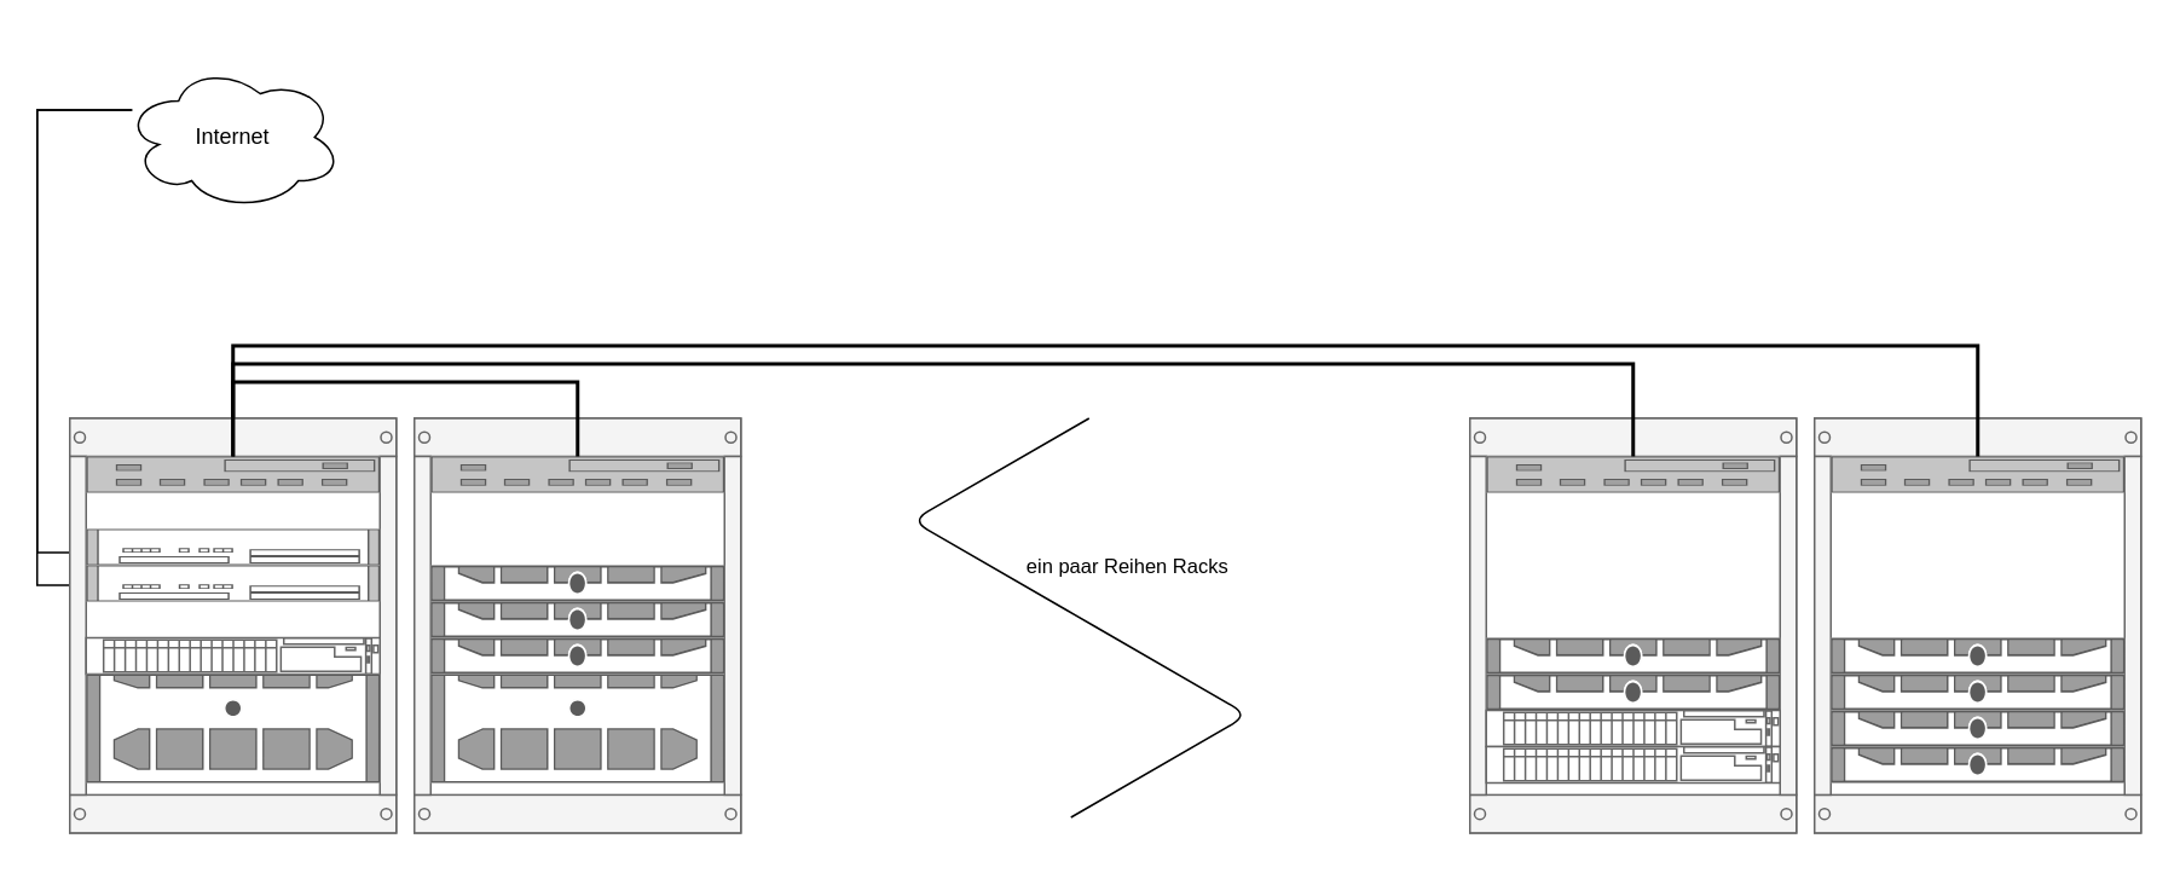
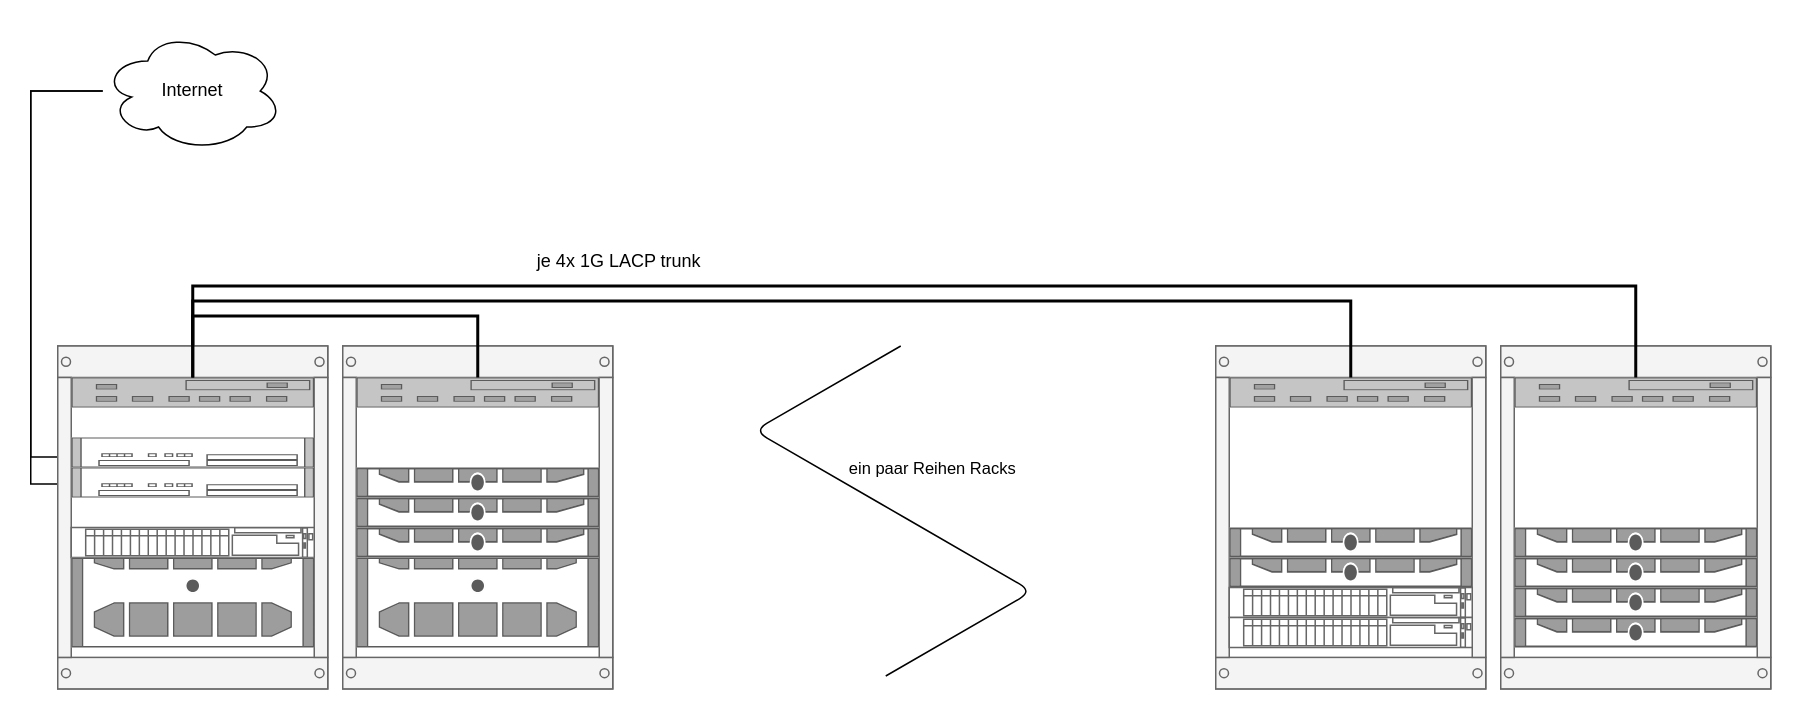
  <mxCell id="0" />
  <mxCell id="1" parent="0" />
  <mxCell id="2" style="edgeStyle=orthogonalEdgeStyle;rounded=0;orthogonalLoop=1;jettySize=auto;html=1;entryX=0.574;entryY=0.65;entryDx=0;entryDy=0;entryPerimeter=0;" edge="1" parent="1" source="4" target="21"><mxGeometry relative="1" as="geometry"><Array as="points"><mxPoint x="20" y="60" /><mxPoint x="20" y="304" /></Array></mxGeometry></mxCell>
  <mxCell id="3" style="edgeStyle=orthogonalEdgeStyle;rounded=0;orthogonalLoop=1;jettySize=auto;html=1;entryX=0.469;entryY=0.55;entryDx=0;entryDy=0;entryPerimeter=0;" edge="1" parent="1" source="4" target="22"><mxGeometry relative="1" as="geometry"><Array as="points"><mxPoint x="20" y="60" /><mxPoint x="20" y="322" /></Array></mxGeometry></mxCell>
- <mxCell id="4" value="Internet" style="ellipse;shape=cloud;whiteSpace=wrap;html=1;" parent="1" vertex="1"><mxGeometry x="68" y="35" width="120" height="80" as="geometry" /></mxCell>
+ <mxCell id="4" value="Internet" style="ellipse;shape=cloud;whiteSpace=wrap;html=1;" parent="1" vertex="1"><mxGeometry x="68" y="20" width="120" height="80" as="geometry" /></mxCell>
  <mxCell id="5" value="Backup" style="text;html=1;strokeColor=none;fillColor=none;align=center;verticalAlign=middle;whiteSpace=wrap;rounded=0;" parent="1" vertex="1"><mxGeometry x="852" y="320" width="40" height="20" as="geometry" /></mxCell>
  <mxCell id="6" value="" style="strokeColor=#666666;html=1;verticalLabelPosition=bottom;labelBackgroundColor=#ffffff;verticalAlign=top;outlineConnect=0;shadow=0;dashed=0;shape=mxgraph.rackGeneral.container;fillColor2=#f4f4f4;container=1;collapsible=0;childLayout=rack;allowGaps=1;marginLeft=9;marginRight=9;marginTop=21;marginBottom=22;textColor=#666666;numDisp=off;" vertex="1" parent="1"><mxGeometry x="810" y="230" width="180" height="228.6" as="geometry" /></mxCell>
  <mxCell id="7" value="" style="strokeColor=#666666;html=1;labelPosition=right;align=left;spacingLeft=15;shadow=0;dashed=0;outlineConnect=0;shape=mxgraph.rack.general.switches_2;" vertex="1" parent="6"><mxGeometry x="9" y="21" width="162" height="20" as="geometry" /></mxCell>
  <mxCell id="8" value="" style="strokeColor=#666666;html=1;labelPosition=right;align=left;spacingLeft=15;shadow=0;dashed=0;outlineConnect=0;shape=mxgraph.rack.dell.dell_poweredge_1u;" vertex="1" parent="6"><mxGeometry x="9" y="121" width="162" height="20" as="geometry" /></mxCell>
  <mxCell id="9" value="" style="strokeColor=#666666;html=1;labelPosition=right;align=left;spacingLeft=15;shadow=0;dashed=0;outlineConnect=0;shape=mxgraph.rack.dell.dell_poweredge_1u;" vertex="1" parent="6"><mxGeometry x="9" y="141" width="162" height="20" as="geometry" /></mxCell>
  <mxCell id="10" value="" style="strokeColor=#666666;html=1;labelPosition=right;align=left;spacingLeft=15;shadow=0;dashed=0;outlineConnect=0;shape=mxgraph.rack.dell.poweredge_r740;" parent="6" vertex="1"><mxGeometry x="9" y="161" width="162" height="20" as="geometry" /></mxCell>
  <mxCell id="11" value="" style="strokeColor=#666666;html=1;labelPosition=right;align=left;spacingLeft=15;shadow=0;dashed=0;outlineConnect=0;shape=mxgraph.rack.dell.poweredge_r740;" parent="6" vertex="1"><mxGeometry x="9" y="181" width="162" height="20" as="geometry" /></mxCell>
  <mxCell id="12" value="" style="strokeColor=#666666;html=1;verticalLabelPosition=bottom;labelBackgroundColor=#ffffff;verticalAlign=top;outlineConnect=0;shadow=0;dashed=0;shape=mxgraph.rackGeneral.container;fillColor2=#f4f4f4;container=1;collapsible=0;childLayout=rack;allowGaps=1;marginLeft=9;marginRight=9;marginTop=21;marginBottom=22;textColor=#666666;numDisp=off;" vertex="1" parent="1"><mxGeometry x="1000" y="230" width="180" height="228.6" as="geometry" /></mxCell>
  <mxCell id="13" value="" style="strokeColor=#666666;html=1;labelPosition=right;align=left;spacingLeft=15;shadow=0;dashed=0;outlineConnect=0;shape=mxgraph.rack.general.switches_2;" vertex="1" parent="12"><mxGeometry x="9" y="21" width="162" height="20" as="geometry" /></mxCell>
  <mxCell id="14" value="" style="strokeColor=#666666;html=1;labelPosition=right;align=left;spacingLeft=15;shadow=0;dashed=0;outlineConnect=0;shape=mxgraph.rack.dell.dell_poweredge_1u;" vertex="1" parent="12"><mxGeometry x="9" y="121" width="162" height="20" as="geometry" /></mxCell>
  <mxCell id="15" value="" style="strokeColor=#666666;html=1;labelPosition=right;align=left;spacingLeft=15;shadow=0;dashed=0;outlineConnect=0;shape=mxgraph.rack.dell.dell_poweredge_1u;" parent="12" vertex="1"><mxGeometry x="9" y="161" width="162" height="20" as="geometry" /></mxCell>
  <mxCell id="16" value="" style="strokeColor=#666666;html=1;labelPosition=right;align=left;spacingLeft=15;shadow=0;dashed=0;outlineConnect=0;shape=mxgraph.rack.dell.dell_poweredge_1u;" vertex="1" parent="12"><mxGeometry x="9" y="181" width="162" height="20" as="geometry" /></mxCell>
  <mxCell id="17" value="" style="strokeColor=#666666;html=1;labelPosition=right;align=left;spacingLeft=15;shadow=0;dashed=0;outlineConnect=0;shape=mxgraph.rack.dell.dell_poweredge_1u;" vertex="1" parent="12"><mxGeometry x="9" y="141" width="162" height="20" as="geometry" /></mxCell>
  <mxCell id="18" style="edgeStyle=orthogonalEdgeStyle;rounded=0;orthogonalLoop=1;jettySize=auto;html=1;strokeWidth=2;endArrow=none;endFill=0;" edge="1" parent="1" source="19" target="7"><mxGeometry relative="1" as="geometry"><Array as="points"><mxPoint x="128" y="200" /><mxPoint x="900" y="200" /></Array></mxGeometry></mxCell>
  <mxCell id="19" value="" style="strokeColor=#666666;html=1;verticalLabelPosition=bottom;labelBackgroundColor=#ffffff;verticalAlign=top;outlineConnect=0;shadow=0;dashed=0;shape=mxgraph.rackGeneral.container;fillColor2=#f4f4f4;container=1;collapsible=0;childLayout=rack;allowGaps=1;marginLeft=9;marginRight=9;marginTop=21;marginBottom=22;textColor=#666666;numDisp=off;" vertex="1" parent="1"><mxGeometry x="38" y="230" width="180" height="228.6" as="geometry" /></mxCell>
  <mxCell id="20" value="" style="strokeColor=#666666;html=1;labelPosition=right;align=left;spacingLeft=15;shadow=0;dashed=0;outlineConnect=0;shape=mxgraph.rack.general.switches_2;" vertex="1" parent="19"><mxGeometry x="9" y="21" width="162" height="20" as="geometry" /></mxCell>
  <mxCell id="21" value="" style="shape=mxgraph.rack.cisco.cisco_asr_1002_router;html=1;labelPosition=right;align=left;spacingLeft=15;dashed=0;shadow=0;fillColor=#ffffff;" vertex="1" parent="19"><mxGeometry x="9" y="61" width="162" height="20" as="geometry" /></mxCell>
  <mxCell id="22" value="" style="shape=mxgraph.rack.cisco.cisco_asr_1002_router;html=1;labelPosition=right;align=left;spacingLeft=15;dashed=0;shadow=0;fillColor=#ffffff;" vertex="1" parent="19"><mxGeometry x="9" y="81" width="162" height="20" as="geometry" /></mxCell>
  <mxCell id="23" value="" style="strokeColor=#666666;html=1;labelPosition=right;align=left;spacingLeft=15;shadow=0;dashed=0;outlineConnect=0;shape=mxgraph.rack.dell.poweredge_r740;" parent="19" vertex="1"><mxGeometry x="9" y="121" width="162" height="20" as="geometry" /></mxCell>
  <mxCell id="24" value="" style="strokeColor=#666666;html=1;labelPosition=right;align=left;spacingLeft=15;shadow=0;dashed=0;outlineConnect=0;shape=mxgraph.rack.dell.dell_poweredge_4u;" parent="19" vertex="1"><mxGeometry x="9" y="141" width="162" height="60" as="geometry" /></mxCell>
  <mxCell id="25" value="" style="strokeColor=#666666;html=1;verticalLabelPosition=bottom;labelBackgroundColor=#ffffff;verticalAlign=top;outlineConnect=0;shadow=0;dashed=0;shape=mxgraph.rackGeneral.container;fillColor2=#f4f4f4;container=1;collapsible=0;childLayout=rack;allowGaps=1;marginLeft=9;marginRight=9;marginTop=21;marginBottom=22;textColor=#666666;numDisp=off;" vertex="1" parent="1"><mxGeometry x="228" y="230" width="180" height="228.6" as="geometry" /></mxCell>
  <mxCell id="26" value="" style="strokeColor=#666666;html=1;labelPosition=right;align=left;spacingLeft=15;shadow=0;dashed=0;outlineConnect=0;shape=mxgraph.rack.general.switches_2;" vertex="1" parent="25"><mxGeometry x="9" y="21" width="162" height="20" as="geometry" /></mxCell>
  <mxCell id="27" value="" style="strokeColor=#666666;html=1;labelPosition=right;align=left;spacingLeft=15;shadow=0;dashed=0;outlineConnect=0;shape=mxgraph.rack.dell.dell_poweredge_1u;" parent="25" vertex="1"><mxGeometry x="9" y="81" width="162" height="20" as="geometry" /></mxCell>
  <mxCell id="28" value="" style="strokeColor=#666666;html=1;labelPosition=right;align=left;spacingLeft=15;shadow=0;dashed=0;outlineConnect=0;shape=mxgraph.rack.dell.dell_poweredge_1u;" parent="25" vertex="1"><mxGeometry x="9" y="101" width="162" height="20" as="geometry" /></mxCell>
  <mxCell id="29" value="" style="strokeColor=#666666;html=1;labelPosition=right;align=left;spacingLeft=15;shadow=0;dashed=0;outlineConnect=0;shape=mxgraph.rack.dell.dell_poweredge_1u;" parent="25" vertex="1"><mxGeometry x="9" y="121" width="162" height="20" as="geometry" /></mxCell>
  <mxCell id="30" value="" style="strokeColor=#666666;html=1;labelPosition=right;align=left;spacingLeft=15;shadow=0;dashed=0;outlineConnect=0;shape=mxgraph.rack.dell.dell_poweredge_4u;" parent="25" vertex="1"><mxGeometry x="9" y="141" width="162" height="60" as="geometry" /></mxCell>
  <mxCell id="31" value="" style="edgeStyle=isometricEdgeStyle;endArrow=none;html=1;" edge="1" parent="1"><mxGeometry width="50" height="100" relative="1" as="geometry"><mxPoint x="590" y="450" as="sourcePoint" /><mxPoint x="600" y="230" as="targetPoint" /></mxGeometry></mxCell>
  <mxCell id="32" value="ein paar Reihen Racks" style="edgeLabel;html=1;align=center;verticalAlign=middle;resizable=0;points=[];" vertex="1" connectable="0" parent="31"><mxGeometry x="-0.1" relative="1" as="geometry"><mxPoint x="5.95" y="-40" as="offset" /></mxGeometry></mxCell>
  <mxCell id="33" style="edgeStyle=orthogonalEdgeStyle;rounded=0;orthogonalLoop=1;jettySize=auto;html=1;strokeWidth=2;endArrow=none;endFill=0;" edge="1" parent="1" source="20" target="26"><mxGeometry relative="1" as="geometry"><Array as="points"><mxPoint x="128" y="210" /><mxPoint x="318" y="210" /></Array></mxGeometry></mxCell>
  <mxCell id="34" style="edgeStyle=orthogonalEdgeStyle;rounded=0;orthogonalLoop=1;jettySize=auto;html=1;strokeWidth=2;endArrow=none;endFill=0;" edge="1" parent="1" source="20" target="13"><mxGeometry relative="1" as="geometry"><Array as="points"><mxPoint x="128" y="190" /><mxPoint x="1090" y="190" /></Array></mxGeometry></mxCell>
+ <mxCell id="35" value="je 4x 1G LACP trunk" style="text;html=1;strokeColor=none;fillColor=none;align=center;verticalAlign=middle;whiteSpace=wrap;rounded=0;" vertex="1" parent="1"><mxGeometry x="320" y="164" width="185" height="20" as="geometry" /></mxCell>
